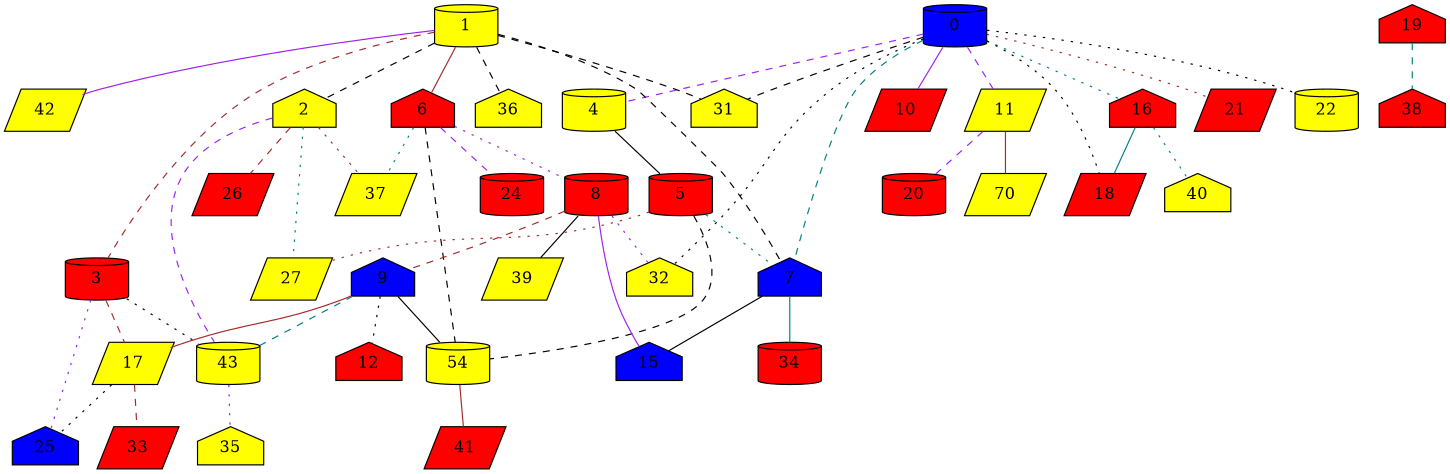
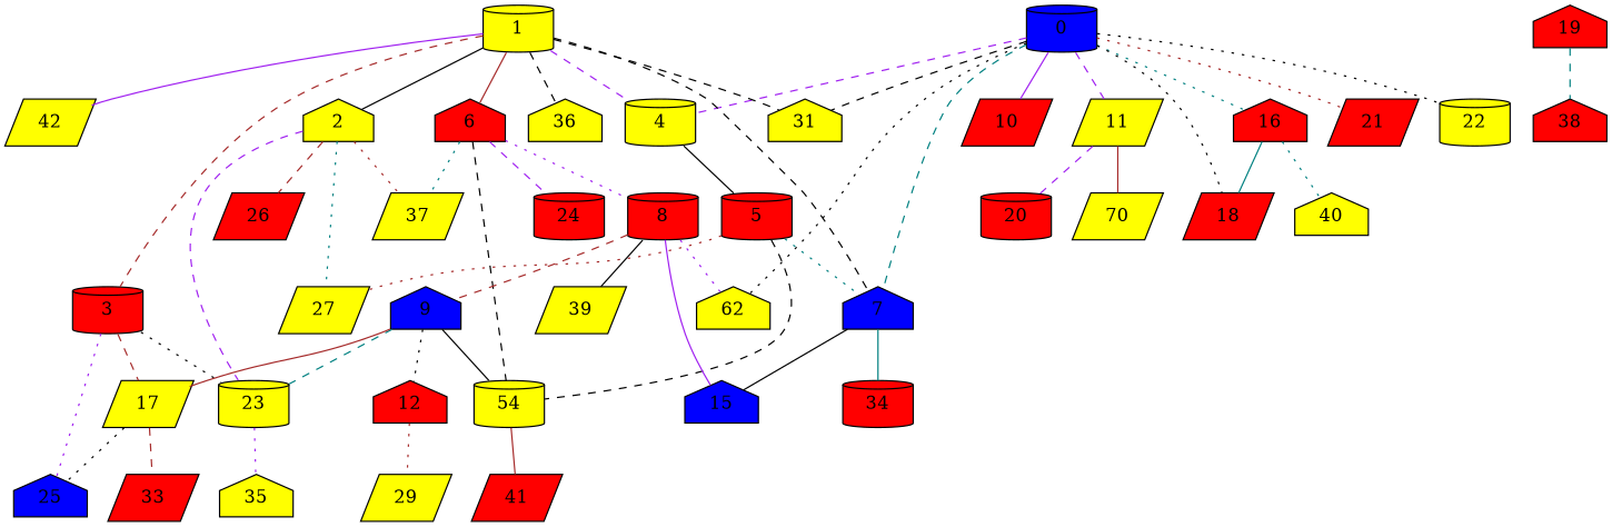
  graph {
    node [fillcolor=yellow shape=house style=filled]
    edge [color=black style=dashed]
    0 [fillcolor=blue shape=cylinder]
    4 [shape=cylinder]
    7 [fillcolor=blue]
    10 [fillcolor=red shape=parallelogram]
    11 [shape=parallelogram]
    16 [fillcolor=red]
    18 [fillcolor=red shape=parallelogram]
    21 [fillcolor=red shape=parallelogram]
    22 [shape=cylinder]
    31
-   32
+   32 [label=62]
    5 [fillcolor=red shape=cylinder]
    15 [fillcolor=blue]
    34 [fillcolor=red shape=cylinder]
    20 [fillcolor=red shape=cylinder]
    n16 [label=70 shape=parallelogram]
    40
    1 [shape=cylinder]
    2
    3 [fillcolor=red shape=cylinder]
    6 [fillcolor=red]
    36
    42 [shape=parallelogram]
    26 [fillcolor=red shape=parallelogram]
    27 [shape=parallelogram]
    37 [shape=parallelogram]
-   23 [shape=cylinder label=43]
+   23 [shape=cylinder]
    17 [shape=parallelogram]
    25 [fillcolor=blue]
    n30 [label=54 shape=cylinder]
    8 [fillcolor=red shape=cylinder]
    24 [fillcolor=red shape=cylinder]
    33 [fillcolor=red shape=parallelogram]
    35
    41 [fillcolor=red shape=parallelogram]
    9 [fillcolor=blue]
    39 [shape=parallelogram]
    12 [fillcolor=red]
+   29 [shape=parallelogram]
    19 [fillcolor=red]
    38 [fillcolor=red]
    0 -- 4 [color=purple]
    0 -- 7 [color=teal]
    0 -- 10 [color=purple style=solid]
    0 -- 11 [color=purple]
    0 -- 16 [color=teal style=dotted]
    0 -- 18 [style=dotted]
    0 -- 21 [color=brown style=dotted]
    0 -- 22 [style=dotted]
    0 -- 31
    0 -- 32 [style=dotted]
    4 -- 5 [style=solid]
    7 -- 15 [style=solid]
    7 -- 34 [color=teal style=solid]
    11 -- 20 [color=purple]
    11 -- n16 [color=brown style=solid]
    16 -- 18 [color=teal style=solid]
    16 -- 40 [color=teal style=dotted]
    5 -- 7 [color=teal style=dotted]
    5 -- 27 [color=brown style=dotted]
    5 -- n30
+   1 -- 4 [color=purple]
    1 -- 7
    1 -- 31
-   1 -- 2
+   1 -- 2 [style=solid]
    1 -- 3 [color=brown]
    1 -- 6 [color=brown style=solid]
    1 -- 36
    1 -- 42 [color=purple style=solid]
    2 -- 26 [color=brown]
    2 -- 27 [color=teal style=dotted]
    2 -- 37 [color=brown style=dotted]
    2 -- 23 [color=purple]
    3 -- 23 [style=dotted]
    3 -- 17 [color=brown]
    3 -- 25 [color=purple style=dotted]
    6 -- 37 [color=teal style=dotted]
    6 -- n30
    6 -- 8 [color=purple style=dotted]
    6 -- 24 [color=purple]
    23 -- 35 [color=purple style=dotted]
    17 -- 25 [style=dotted]
    17 -- 33 [color=brown]
    n30 -- 41 [color=brown style=solid]
    8 -- 32 [color=purple style=dotted]
    8 -- 15 [color=purple style=solid]
    8 -- 9 [color=brown]
    8 -- 39 [style=solid]
    9 -- 23 [color=teal]
    9 -- 17 [color=brown style=solid]
    9 -- n30 [style=solid]
    9 -- 12 [style=dotted]
+   12 -- 29 [color=brown style=dotted]
    19 -- 38 [color=teal]
  }
